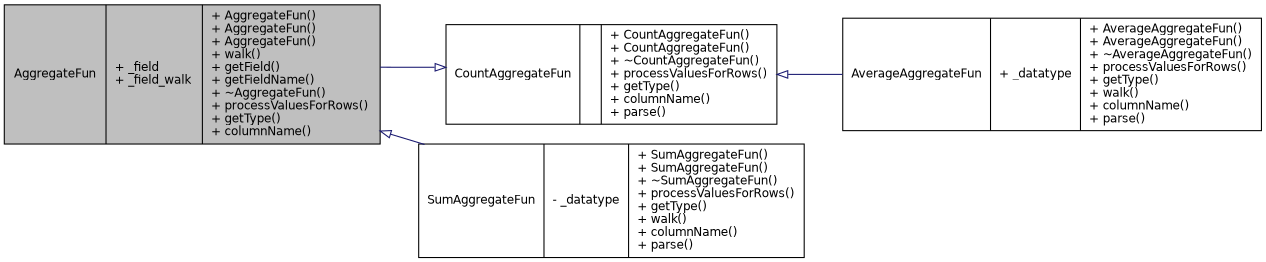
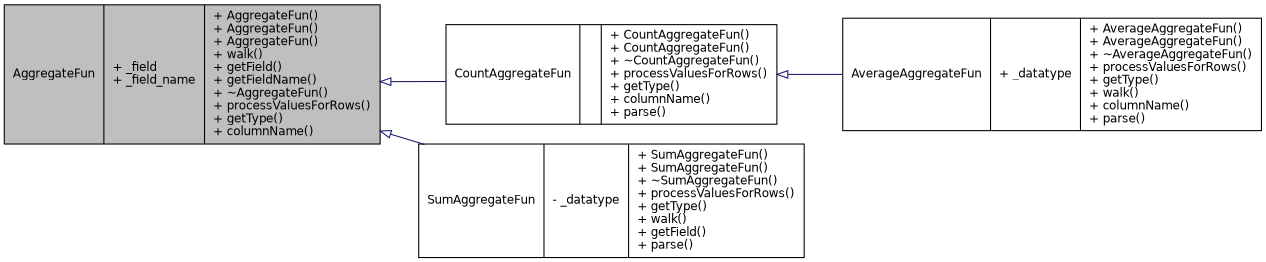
  digraph {
    rankdir=LR
    node [color=black fillcolor=white fontname=Helvetica fontsize=11 shape=record style=filled]
    edge [arrowtail=onormal color=midnightblue dir=back fontname=Helvetica fontsize=11 labelfontname=Helvetica labelfontsize=11 style=solid]
-   n1 [fillcolor=grey75 fontcolor=black height=0.2 label="{AggregateFun\n|+ _field\l+ _field_walk\l|+ AggregateFun()\l+ AggregateFun()\l+ AggregateFun()\l+ walk()\l+ getField()\l+ getFieldName()\l+ ~AggregateFun()\l+ processValuesForRows()\l+ getType()\l+ columnName()\l}" width=0.4]
+   n1 [fillcolor=grey75 fontcolor=black height=0.2 label="{AggregateFun\n|+ _field\l+ _field_name\l|+ AggregateFun()\l+ AggregateFun()\l+ AggregateFun()\l+ walk()\l+ getField()\l+ getFieldName()\l+ ~AggregateFun()\l+ processValuesForRows()\l+ getType()\l+ columnName()\l}" width=0.4]
    n2 [height=0.2 label="{CountAggregateFun\n||+ CountAggregateFun()\l+ CountAggregateFun()\l+ ~CountAggregateFun()\l+ processValuesForRows()\l+ getType()\l+ columnName()\l+ parse()\l}" width=0.4]
-   n3 [height=0.2 label="{SumAggregateFun\n|- _datatype\l|+ SumAggregateFun()\l+ SumAggregateFun()\l+ ~SumAggregateFun()\l+ processValuesForRows()\l+ getType()\l+ walk()\l+ columnName()\l+ parse()\l}" width=0.4]
+   n3 [height=0.2 label="{SumAggregateFun\n|- _datatype\l|+ SumAggregateFun()\l+ SumAggregateFun()\l+ ~SumAggregateFun()\l+ processValuesForRows()\l+ getType()\l+ walk()\l+ getField()\l+ parse()\l}" width=0.4]
    n4 [height=0.2 label="{AverageAggregateFun\n|+ _datatype\l|+ AverageAggregateFun()\l+ AverageAggregateFun()\l+ ~AverageAggregateFun()\l+ processValuesForRows()\l+ getType()\l+ walk()\l+ columnName()\l+ parse()\l}" width=0.4]
-   n2 -> n1
+   n1 -> n2
    n1 -> n3
    n2 -> n4
  }
